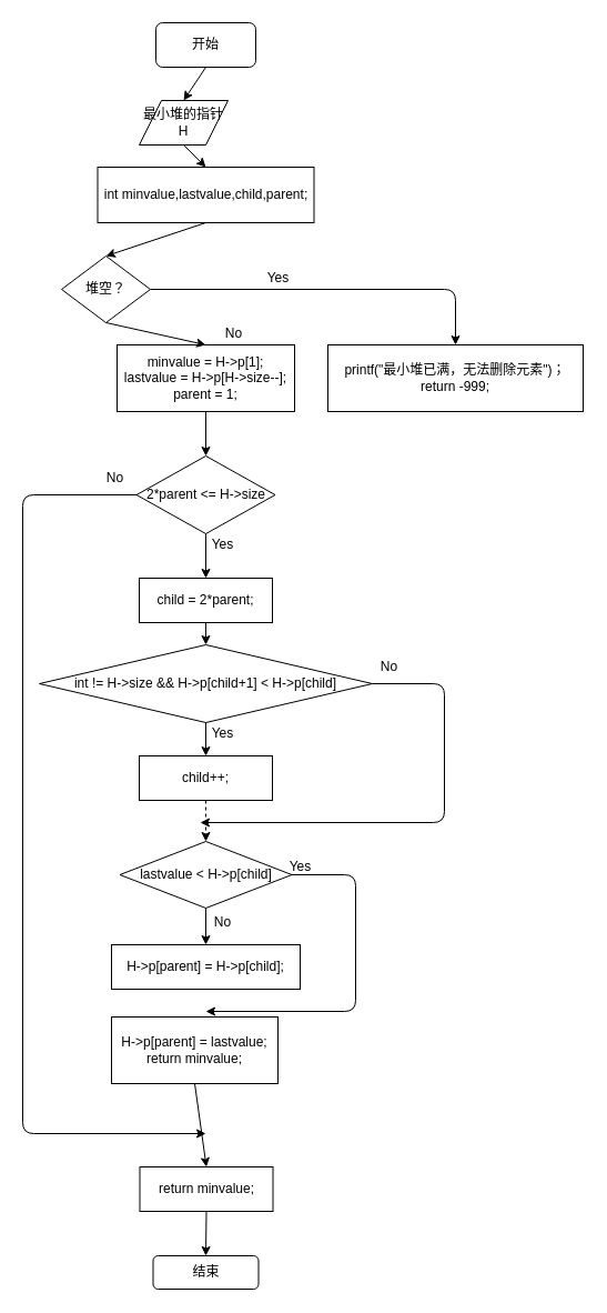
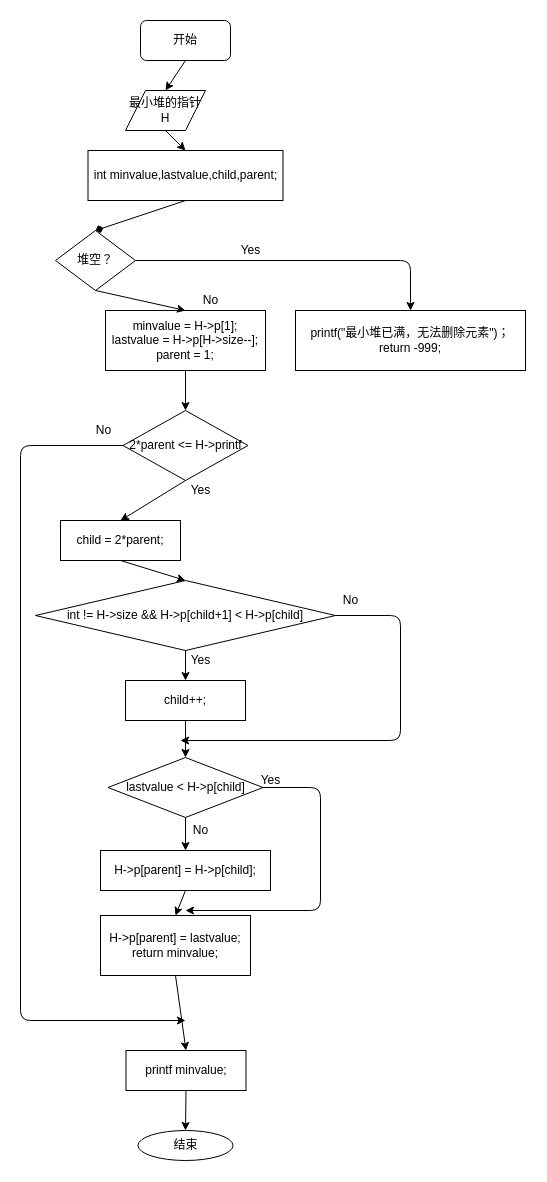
  <mxCell id="0" />
  <mxCell id="1" parent="0" />
  <mxCell id="2" value="开始" style="rounded=1;whiteSpace=wrap;html=1;" vertex="1" parent="1"><mxGeometry x="140" y="20" width="90" height="40" as="geometry" /></mxCell>
  <mxCell id="3" value="最小堆的指针H" style="shape=parallelogram;perimeter=parallelogramPerimeter;whiteSpace=wrap;html=1;fixedSize=1;" vertex="1" parent="1"><mxGeometry x="125" y="90" width="80" height="40" as="geometry" /></mxCell>
  <mxCell id="4" value="int minvalue,lastvalue,child,parent;" style="rounded=0;whiteSpace=wrap;html=1;" vertex="1" parent="1"><mxGeometry x="87.5" y="150" width="195" height="50" as="geometry" /></mxCell>
  <mxCell id="5" value="堆空？" style="rhombus;whiteSpace=wrap;html=1;" vertex="1" parent="1"><mxGeometry x="55" y="230" width="80" height="60" as="geometry" /></mxCell>
  <mxCell id="6" value="printf(&quot;最小堆已满，无法删除元素&quot;)；&lt;br&gt;return -999;" style="rounded=0;whiteSpace=wrap;html=1;" vertex="1" parent="1"><mxGeometry x="295" y="310" width="230" height="60" as="geometry" /></mxCell>
  <mxCell id="7" value="minvalue = H-&amp;gt;p[1];&lt;br&gt;lastvalue = H-&amp;gt;p[H-&amp;gt;size--];&lt;br&gt;parent = 1;" style="rounded=0;whiteSpace=wrap;html=1;" vertex="1" parent="1"><mxGeometry x="105" y="310" width="160" height="60" as="geometry" /></mxCell>
- <mxCell id="8" value="2*parent &amp;lt;= H-&amp;gt;size" style="rhombus;whiteSpace=wrap;html=1;" vertex="1" parent="1"><mxGeometry x="122.5" y="410" width="125" height="70" as="geometry" /></mxCell>
- <mxCell id="9" value="child = 2*parent;" style="rounded=0;whiteSpace=wrap;html=1;" vertex="1" parent="1"><mxGeometry x="125" y="520" width="120" height="40" as="geometry" /></mxCell>
+ <mxCell id="8" value="2*parent &amp;lt;= H-&amp;gt;printf" style="rhombus;whiteSpace=wrap;html=1;" vertex="1" parent="1"><mxGeometry x="122.5" y="410" width="125" height="70" as="geometry" /></mxCell>
+ <mxCell id="9" value="child = 2*parent;" style="rounded=0;whiteSpace=wrap;html=1;" vertex="1" parent="1"><mxGeometry x="60" y="520" width="120" height="40" as="geometry" /></mxCell>
  <mxCell id="10" value="int != H-&amp;gt;size &amp;amp;&amp;amp; H-&amp;gt;p[child+1] &amp;lt; H-&amp;gt;p[child]" style="rhombus;whiteSpace=wrap;html=1;" vertex="1" parent="1"><mxGeometry x="35" y="580" width="300" height="70" as="geometry" /></mxCell>
  <mxCell id="11" value="child++;" style="rounded=0;whiteSpace=wrap;html=1;" vertex="1" parent="1"><mxGeometry x="125" y="680" width="120" height="40" as="geometry" /></mxCell>
  <mxCell id="12" value="lastvalue &amp;lt; H-&amp;gt;p[child]" style="rhombus;whiteSpace=wrap;html=1;" vertex="1" parent="1"><mxGeometry x="107.5" y="757" width="155" height="60" as="geometry" /></mxCell>
  <mxCell id="13" value="H-&amp;gt;p[parent] = H-&amp;gt;p[child];" style="rounded=0;whiteSpace=wrap;html=1;" vertex="1" parent="1"><mxGeometry x="100" y="850" width="170" height="40" as="geometry" /></mxCell>
  <mxCell id="14" value="H-&amp;gt;p[parent] = lastvalue;&lt;br&gt;return minvalue;" style="rounded=0;whiteSpace=wrap;html=1;" vertex="1" parent="1"><mxGeometry x="100" y="915" width="150" height="60" as="geometry" /></mxCell>
  <mxCell id="15" value="" style="endArrow=classic;html=1;exitX=0.5;exitY=1;exitDx=0;exitDy=0;entryX=0.5;entryY=0;entryDx=0;entryDy=0;" edge="1" parent="1" source="2" target="3"><mxGeometry width="50" height="50" relative="1" as="geometry"><mxPoint x="280" y="150" as="sourcePoint" /><mxPoint x="330" y="100" as="targetPoint" /></mxGeometry></mxCell>
  <mxCell id="16" value="" style="endArrow=classic;html=1;exitX=0.5;exitY=1;exitDx=0;exitDy=0;entryX=0.5;entryY=0;entryDx=0;entryDy=0;" edge="1" parent="1" source="3" target="4"><mxGeometry width="50" height="50" relative="1" as="geometry"><mxPoint x="280" y="150" as="sourcePoint" /><mxPoint x="330" y="100" as="targetPoint" /></mxGeometry></mxCell>
- <mxCell id="17" value="" style="endArrow=classic;html=1;exitX=0.5;exitY=1;exitDx=0;exitDy=0;entryX=0.5;entryY=0;entryDx=0;entryDy=0;entryPerimeter=0;" edge="1" parent="1" source="4" target="5"><mxGeometry width="50" height="50" relative="1" as="geometry"><mxPoint x="280" y="150" as="sourcePoint" /><mxPoint x="330" y="100" as="targetPoint" /></mxGeometry></mxCell>
+ <mxCell id="17" value="" style="endArrow=diamond;html=1;exitX=0.5;exitY=1;exitDx=0;exitDy=0;entryX=0.5;entryY=0;entryDx=0;entryDy=0;entryPerimeter=0;" edge="1" parent="1" source="4" target="5"><mxGeometry width="50" height="50" relative="1" as="geometry"><mxPoint x="280" y="150" as="sourcePoint" /><mxPoint x="330" y="100" as="targetPoint" /></mxGeometry></mxCell>
  <mxCell id="18" value="" style="endArrow=classic;html=1;exitX=0.5;exitY=1;exitDx=0;exitDy=0;entryX=0.5;entryY=0;entryDx=0;entryDy=0;" edge="1" parent="1" source="5" target="7"><mxGeometry width="50" height="50" relative="1" as="geometry"><mxPoint x="280" y="310" as="sourcePoint" /><mxPoint x="330" y="260" as="targetPoint" /></mxGeometry></mxCell>
  <mxCell id="19" value="" style="endArrow=classic;html=1;exitX=0.5;exitY=1;exitDx=0;exitDy=0;entryX=0.5;entryY=0;entryDx=0;entryDy=0;" edge="1" parent="1" source="7" target="8"><mxGeometry width="50" height="50" relative="1" as="geometry"><mxPoint x="280" y="310" as="sourcePoint" /><mxPoint x="330" y="260" as="targetPoint" /></mxGeometry></mxCell>
  <mxCell id="20" value="" style="endArrow=classic;html=1;exitX=0.5;exitY=1;exitDx=0;exitDy=0;entryX=0.5;entryY=0;entryDx=0;entryDy=0;" edge="1" parent="1" source="8" target="9"><mxGeometry width="50" height="50" relative="1" as="geometry"><mxPoint x="280" y="450" as="sourcePoint" /><mxPoint x="330" y="400" as="targetPoint" /></mxGeometry></mxCell>
  <mxCell id="21" value="" style="endArrow=classic;html=1;exitX=0.5;exitY=1;exitDx=0;exitDy=0;entryX=0.5;entryY=0;entryDx=0;entryDy=0;" edge="1" parent="1" source="9" target="10"><mxGeometry width="50" height="50" relative="1" as="geometry"><mxPoint x="280" y="500" as="sourcePoint" /><mxPoint x="330" y="450" as="targetPoint" /></mxGeometry></mxCell>
  <mxCell id="22" value="" style="endArrow=classic;html=1;exitX=0.5;exitY=1;exitDx=0;exitDy=0;entryX=0.5;entryY=0;entryDx=0;entryDy=0;" edge="1" parent="1" source="10" target="11"><mxGeometry width="50" height="50" relative="1" as="geometry"><mxPoint x="280" y="820" as="sourcePoint" /><mxPoint x="330" y="770" as="targetPoint" /></mxGeometry></mxCell>
- <mxCell id="23" value="" style="endArrow=classic;html=1;exitX=0.5;exitY=1;exitDx=0;exitDy=0;entryX=0.5;entryY=0;entryDx=0;entryDy=0;dashed=1;" edge="1" parent="1" source="11" target="12"><mxGeometry width="50" height="50" relative="1" as="geometry"><mxPoint x="280" y="820" as="sourcePoint" /><mxPoint x="330" y="770" as="targetPoint" /></mxGeometry></mxCell>
+ <mxCell id="23" value="" style="endArrow=classic;html=1;exitX=0.5;exitY=1;exitDx=0;exitDy=0;entryX=0.5;entryY=0;entryDx=0;entryDy=0;" edge="1" parent="1" source="11" target="12"><mxGeometry width="50" height="50" relative="1" as="geometry"><mxPoint x="280" y="820" as="sourcePoint" /><mxPoint x="330" y="770" as="targetPoint" /></mxGeometry></mxCell>
  <mxCell id="24" value="" style="endArrow=classic;html=1;exitX=0.5;exitY=1;exitDx=0;exitDy=0;" edge="1" parent="1" source="12" target="13"><mxGeometry width="50" height="50" relative="1" as="geometry"><mxPoint x="280" y="820" as="sourcePoint" /><mxPoint x="330" y="770" as="targetPoint" /></mxGeometry></mxCell>
- <mxCell id="26" value="结束" style="rounded=1;whiteSpace=wrap;html=1;" vertex="1" parent="1"><mxGeometry x="137.5" y="1130" width="95" height="30" as="geometry" /></mxCell>
+ <mxCell id="25" value="" style="endArrow=classic;html=1;exitX=0.5;exitY=1;exitDx=0;exitDy=0;entryX=0.5;entryY=0;entryDx=0;entryDy=0;" edge="1" parent="1" source="13" target="14"><mxGeometry width="50" height="50" relative="1" as="geometry"><mxPoint x="280" y="820" as="sourcePoint" /><mxPoint x="330" y="770" as="targetPoint" /></mxGeometry></mxCell>
+ <mxCell id="26" value="结束" style="ellipse;whiteSpace=wrap;html=1;" vertex="1" parent="1"><mxGeometry x="137.5" y="1130" width="95" height="30" as="geometry" /></mxCell>
  <mxCell id="27" value="" style="endArrow=classic;html=1;exitX=1;exitY=0.5;exitDx=0;exitDy=0;entryX=0.5;entryY=0;entryDx=0;entryDy=0;" edge="1" parent="1" source="5" target="6"><mxGeometry width="50" height="50" relative="1" as="geometry"><mxPoint x="280" y="410" as="sourcePoint" /><mxPoint x="330" y="360" as="targetPoint" /><Array as="points"><mxPoint x="410" y="260" /></Array></mxGeometry></mxCell>
  <mxCell id="28" value="Yes" style="text;html=1;align=center;verticalAlign=middle;resizable=0;points=[];autosize=1;strokeColor=none;fillColor=none;" vertex="1" parent="1"><mxGeometry x="230" y="240" width="40" height="20" as="geometry" /></mxCell>
  <mxCell id="29" value="No" style="text;html=1;align=center;verticalAlign=middle;resizable=0;points=[];autosize=1;strokeColor=none;fillColor=none;" vertex="1" parent="1"><mxGeometry x="195" y="290" width="30" height="20" as="geometry" /></mxCell>
  <mxCell id="30" value="Yes" style="text;html=1;align=center;verticalAlign=middle;resizable=0;points=[];autosize=1;strokeColor=none;fillColor=none;" vertex="1" parent="1"><mxGeometry x="180" y="480" width="40" height="20" as="geometry" /></mxCell>
  <mxCell id="31" value="" style="endArrow=classic;html=1;exitX=0;exitY=0.5;exitDx=0;exitDy=0;" edge="1" parent="1" source="8"><mxGeometry width="50" height="50" relative="1" as="geometry"><mxPoint x="330" y="660" as="sourcePoint" /><mxPoint x="185" y="1020" as="targetPoint" /><Array as="points"><mxPoint x="20" y="445" /><mxPoint x="20" y="1020" /></Array></mxGeometry></mxCell>
  <mxCell id="32" value="No" style="text;html=1;align=center;verticalAlign=middle;resizable=0;points=[];autosize=1;strokeColor=none;fillColor=none;" vertex="1" parent="1"><mxGeometry x="87.5" y="420" width="30" height="20" as="geometry" /></mxCell>
  <mxCell id="33" value="Yes" style="text;html=1;align=center;verticalAlign=middle;resizable=0;points=[];autosize=1;strokeColor=none;fillColor=none;" vertex="1" parent="1"><mxGeometry x="180" y="650" width="40" height="20" as="geometry" /></mxCell>
  <mxCell id="34" value="" style="endArrow=classic;html=1;exitX=1;exitY=0.5;exitDx=0;exitDy=0;" edge="1" parent="1" source="10"><mxGeometry width="50" height="50" relative="1" as="geometry"><mxPoint x="340" y="610" as="sourcePoint" /><mxPoint x="180" y="740" as="targetPoint" /><Array as="points"><mxPoint x="400" y="615" /><mxPoint x="400" y="740" /></Array></mxGeometry></mxCell>
  <mxCell id="35" value="No" style="text;html=1;align=center;verticalAlign=middle;resizable=0;points=[];autosize=1;strokeColor=none;fillColor=none;" vertex="1" parent="1"><mxGeometry x="335" y="590" width="30" height="20" as="geometry" /></mxCell>
  <mxCell id="36" value="No" style="text;html=1;align=center;verticalAlign=middle;resizable=0;points=[];autosize=1;strokeColor=none;fillColor=none;" vertex="1" parent="1"><mxGeometry x="185" y="820" width="30" height="20" as="geometry" /></mxCell>
  <mxCell id="37" value="" style="endArrow=classic;html=1;exitX=1;exitY=0.5;exitDx=0;exitDy=0;" edge="1" parent="1" source="12"><mxGeometry width="50" height="50" relative="1" as="geometry"><mxPoint x="270" y="710" as="sourcePoint" /><mxPoint x="185" y="910" as="targetPoint" /><Array as="points"><mxPoint x="320" y="787" /><mxPoint x="320" y="910" /></Array></mxGeometry></mxCell>
  <mxCell id="38" value="Yes" style="text;html=1;align=center;verticalAlign=middle;resizable=0;points=[];autosize=1;strokeColor=none;fillColor=none;" vertex="1" parent="1"><mxGeometry x="250" y="770" width="40" height="20" as="geometry" /></mxCell>
- <mxCell id="39" value="return minvalue;" style="rounded=0;whiteSpace=wrap;html=1;" vertex="1" parent="1"><mxGeometry x="125.5" y="1050" width="120" height="40" as="geometry" /></mxCell>
+ <mxCell id="39" value="printf minvalue;" style="rounded=0;whiteSpace=wrap;html=1;" vertex="1" parent="1"><mxGeometry x="125.5" y="1050" width="120" height="40" as="geometry" /></mxCell>
  <mxCell id="40" value="" style="endArrow=classic;html=1;exitX=0.5;exitY=1;exitDx=0;exitDy=0;entryX=0.5;entryY=0;entryDx=0;entryDy=0;" edge="1" parent="1" source="14" target="39"><mxGeometry width="50" height="50" relative="1" as="geometry"><mxPoint x="260" y="1010" as="sourcePoint" /><mxPoint x="310" y="960" as="targetPoint" /></mxGeometry></mxCell>
  <mxCell id="41" value="" style="endArrow=classic;html=1;exitX=0.5;exitY=1;exitDx=0;exitDy=0;entryX=0.5;entryY=0;entryDx=0;entryDy=0;" edge="1" parent="1" source="39" target="26"><mxGeometry width="50" height="50" relative="1" as="geometry"><mxPoint x="260" y="1010" as="sourcePoint" /><mxPoint x="310" y="960" as="targetPoint" /></mxGeometry></mxCell>
